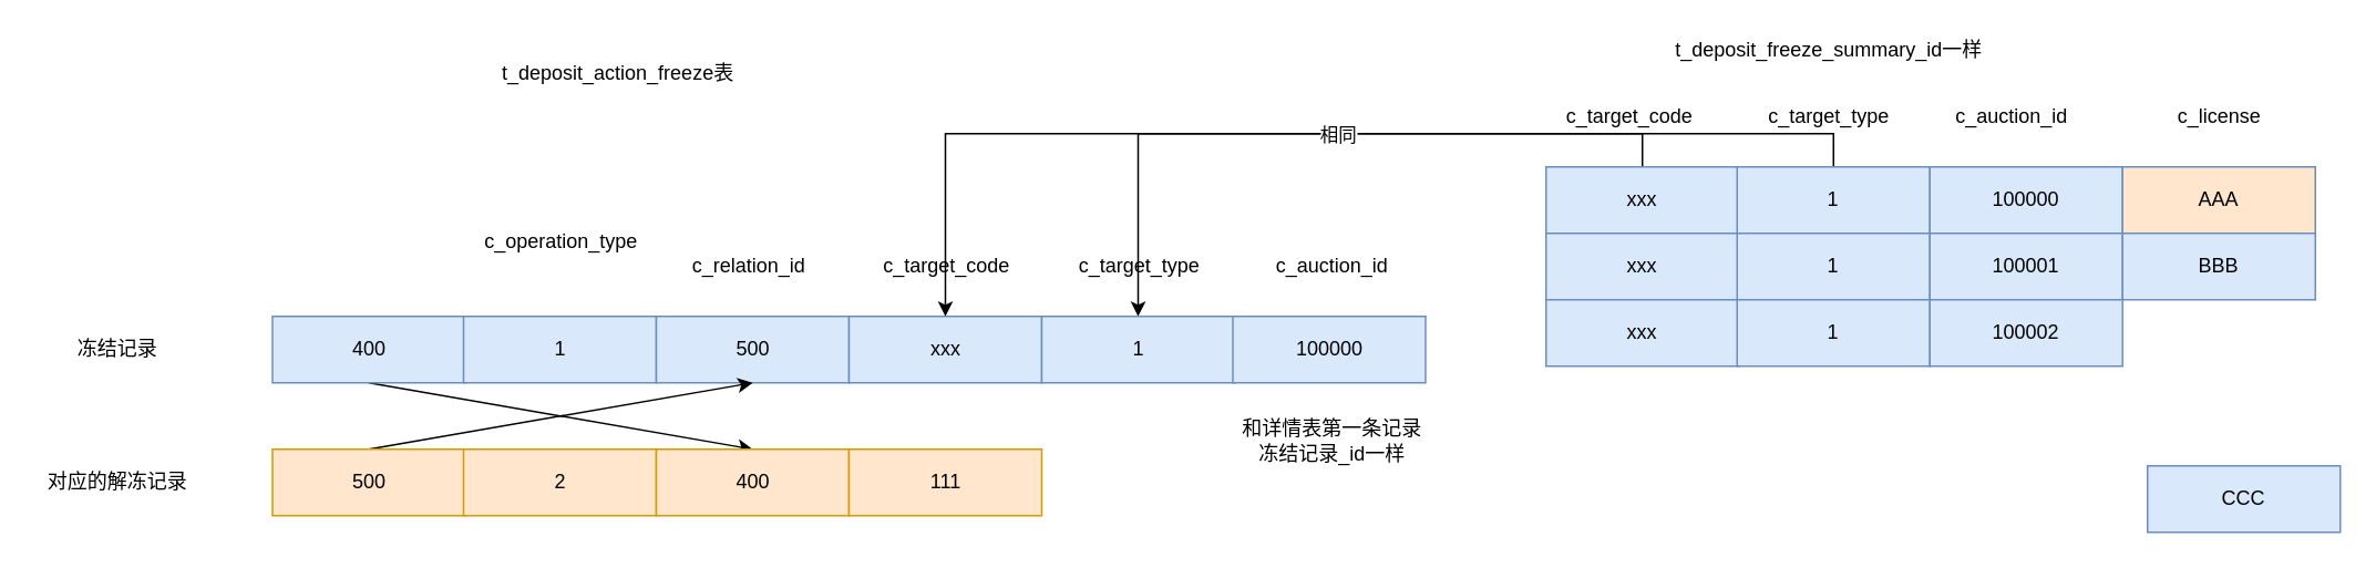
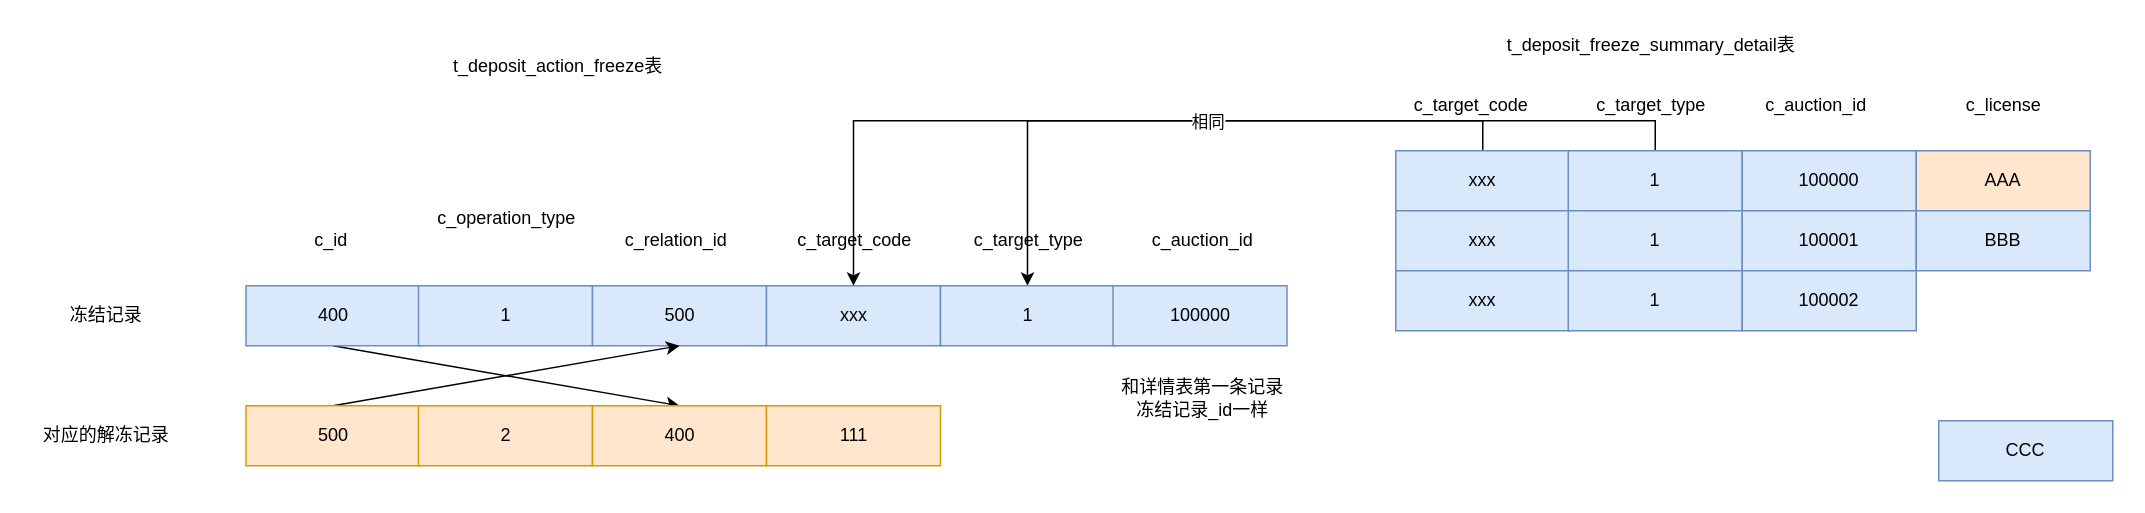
  <mxCell id="0" />
  <mxCell id="1" parent="0" />
+ <mxCell id="2" value="c_id" style="text;html=1;align=center;verticalAlign=middle;resizable=0;points=[];autosize=1;strokeColor=none;fillColor=none;" vertex="1" parent="1"><mxGeometry x="200" y="150" width="40" height="20" as="geometry" /></mxCell>
  <mxCell id="3" value="c_relation_id" style="text;html=1;align=center;verticalAlign=middle;resizable=0;points=[];autosize=1;strokeColor=none;fillColor=none;" vertex="1" parent="1"><mxGeometry x="410" y="150" width="80" height="20" as="geometry" /></mxCell>
  <mxCell id="4" value="&lt;span style=&quot;text-align: left&quot;&gt;c_operation_type&lt;/span&gt;" style="text;html=1;align=center;verticalAlign=middle;resizable=0;points=[];autosize=1;strokeColor=none;fillColor=none;" vertex="1" parent="1"><mxGeometry x="282" y="135" width="110" height="20" as="geometry" /></mxCell>
  <mxCell id="5" value="冻结记录" style="text;html=1;align=center;verticalAlign=middle;resizable=0;points=[];autosize=1;strokeColor=none;fillColor=none;" vertex="1" parent="1"><mxGeometry x="40" y="200" width="60" height="20" as="geometry" /></mxCell>
  <mxCell id="6" value="对应的解冻记录" style="text;html=1;align=center;verticalAlign=middle;resizable=0;points=[];autosize=1;strokeColor=none;fillColor=none;" vertex="1" parent="1"><mxGeometry x="20" y="280" width="100" height="20" as="geometry" /></mxCell>
  <mxCell id="7" style="edgeStyle=none;rounded=0;orthogonalLoop=1;jettySize=auto;html=1;exitX=0.5;exitY=1;exitDx=0;exitDy=0;entryX=0.5;entryY=0;entryDx=0;entryDy=0;" edge="1" parent="1" source="8" target="14"><mxGeometry relative="1" as="geometry" /></mxCell>
  <mxCell id="8" value="400" style="rounded=0;whiteSpace=wrap;html=1;fillColor=#dae8fc;strokeColor=#6c8ebf;" vertex="1" parent="1"><mxGeometry x="163.5" y="190" width="116" height="40" as="geometry" /></mxCell>
  <mxCell id="9" value="1" style="rounded=0;whiteSpace=wrap;html=1;fillColor=#dae8fc;strokeColor=#6c8ebf;" vertex="1" parent="1"><mxGeometry x="278.5" y="190" width="116" height="40" as="geometry" /></mxCell>
  <mxCell id="10" value="500" style="rounded=0;whiteSpace=wrap;html=1;fillColor=#dae8fc;strokeColor=#6c8ebf;" vertex="1" parent="1"><mxGeometry x="394.5" y="190" width="116" height="40" as="geometry" /></mxCell>
  <mxCell id="11" style="rounded=0;orthogonalLoop=1;jettySize=auto;html=1;exitX=0.5;exitY=0;exitDx=0;exitDy=0;entryX=0.5;entryY=1;entryDx=0;entryDy=0;" edge="1" parent="1" source="12" target="10"><mxGeometry relative="1" as="geometry" /></mxCell>
  <mxCell id="12" value="500" style="rounded=0;whiteSpace=wrap;html=1;fillColor=#ffe6cc;strokeColor=#d79b00;" vertex="1" parent="1"><mxGeometry x="163.5" y="270" width="116" height="40" as="geometry" /></mxCell>
  <mxCell id="13" value="2" style="rounded=0;whiteSpace=wrap;html=1;fillColor=#ffe6cc;strokeColor=#d79b00;" vertex="1" parent="1"><mxGeometry x="278.5" y="270" width="116" height="40" as="geometry" /></mxCell>
  <mxCell id="14" value="400" style="rounded=0;whiteSpace=wrap;html=1;fillColor=#ffe6cc;strokeColor=#d79b00;" vertex="1" parent="1"><mxGeometry x="394.5" y="270" width="116" height="40" as="geometry" /></mxCell>
  <mxCell id="15" value="xxx" style="rounded=0;whiteSpace=wrap;html=1;fillColor=#dae8fc;strokeColor=#6c8ebf;" vertex="1" parent="1"><mxGeometry x="510.5" y="190" width="116" height="40" as="geometry" /></mxCell>
  <mxCell id="16" value="111" style="rounded=0;whiteSpace=wrap;html=1;fillColor=#ffe6cc;strokeColor=#d79b00;" vertex="1" parent="1"><mxGeometry x="510.5" y="270" width="116" height="40" as="geometry" /></mxCell>
  <mxCell id="17" value="&lt;span style=&quot;color: rgba(0 , 0 , 0 , 0) ; font-family: monospace ; font-size: 0px&quot;&gt;%3CmxGraphModel%3E%3Croot%3E%3CmxCell%20id%3D%220%22%2F%3E%3CmxCell%20id%3D%221%22%20parent%3D%220%22%2F%3E%3CmxCell%20id%3D%222%22%20value%3D%22c_target_code%22%20style%3D%22text%3Bhtml%3D1%3Balign%3Dcenter%3BverticalAlign%3Dmiddle%3Bresizable%3D0%3Bpoints%3D%5B%5D%3Bautosize%3D1%3BstrokeColor%3Dnone%3BfillColor%3Dnone%3B%22%20vertex%3D%221%22%20parent%3D%221%22%3E%3CmxGeometry%20x%3D%22965%22%20y%3D%22120%22%20width%3D%2290%22%20height%3D%2220%22%20as%3D%22geometry%22%2F%3E%3C%2FmxCell%3E%3C%2Froot%3E%3C%2FmxGraphModel%3E&lt;/span&gt;" style="text;html=1;align=center;verticalAlign=middle;resizable=0;points=[];autosize=1;strokeColor=none;fillColor=none;" vertex="1" parent="1"><mxGeometry x="558.5" y="150" width="20" height="20" as="geometry" /></mxCell>
  <mxCell id="18" style="edgeStyle=orthogonalEdgeStyle;rounded=0;orthogonalLoop=1;jettySize=auto;html=1;exitX=0.5;exitY=0;exitDx=0;exitDy=0;entryX=0.5;entryY=0;entryDx=0;entryDy=0;" edge="1" parent="1" source="19" target="15"><mxGeometry relative="1" as="geometry" /></mxCell>
  <mxCell id="19" value="xxx" style="rounded=0;whiteSpace=wrap;html=1;fillColor=#dae8fc;strokeColor=#6c8ebf;" vertex="1" parent="1"><mxGeometry x="930" y="100" width="116" height="40" as="geometry" /></mxCell>
  <mxCell id="20" style="edgeStyle=orthogonalEdgeStyle;rounded=0;orthogonalLoop=1;jettySize=auto;html=1;exitX=0.5;exitY=0;exitDx=0;exitDy=0;entryX=0.5;entryY=0;entryDx=0;entryDy=0;" edge="1" parent="1" source="22" target="31"><mxGeometry relative="1" as="geometry" /></mxCell>
  <mxCell id="21" value="相同" style="edgeLabel;html=1;align=center;verticalAlign=middle;resizable=0;points=[];" vertex="1" connectable="0" parent="20"><mxGeometry x="0.163" relative="1" as="geometry"><mxPoint as="offset" /></mxGeometry></mxCell>
  <mxCell id="22" value="1" style="rounded=0;whiteSpace=wrap;html=1;fillColor=#dae8fc;strokeColor=#6c8ebf;" vertex="1" parent="1"><mxGeometry x="1045" y="100" width="116" height="40" as="geometry" /></mxCell>
  <mxCell id="23" value="100000" style="rounded=0;whiteSpace=wrap;html=1;fillColor=#dae8fc;strokeColor=#6c8ebf;" vertex="1" parent="1"><mxGeometry x="1161" y="100" width="116" height="40" as="geometry" /></mxCell>
  <mxCell id="24" value="t_deposit_action_freeze表" style="text;whiteSpace=wrap;html=1;" vertex="1" parent="1"><mxGeometry x="300" y="30" width="150" height="30" as="geometry" /></mxCell>
- <mxCell id="25" value="t_deposit_freeze_summary_id一样" style="text;html=1;align=center;verticalAlign=middle;resizable=0;points=[];autosize=1;strokeColor=none;fillColor=none;" vertex="1" parent="1"><mxGeometry x="995" y="20" width="210" height="20" as="geometry" /></mxCell>
+ <mxCell id="25" value="t_deposit_freeze_summary_detail表" style="text;html=1;align=center;verticalAlign=middle;resizable=0;points=[];autosize=1;strokeColor=none;fillColor=none;" vertex="1" parent="1"><mxGeometry x="995" y="20" width="210" height="20" as="geometry" /></mxCell>
  <mxCell id="26" value="c_target_code" style="text;html=1;align=center;verticalAlign=middle;resizable=0;points=[];autosize=1;strokeColor=none;fillColor=none;" vertex="1" parent="1"><mxGeometry x="935" y="60" width="90" height="20" as="geometry" /></mxCell>
  <mxCell id="27" value="c_target_type" style="text;html=1;align=center;verticalAlign=middle;resizable=0;points=[];autosize=1;strokeColor=none;fillColor=none;" vertex="1" parent="1"><mxGeometry x="1055" y="60" width="90" height="20" as="geometry" /></mxCell>
  <mxCell id="28" value="c_auction_id" style="text;html=1;align=center;verticalAlign=middle;resizable=0;points=[];autosize=1;strokeColor=none;fillColor=none;" vertex="1" parent="1"><mxGeometry x="1170" y="60" width="80" height="20" as="geometry" /></mxCell>
  <mxCell id="29" value="AAA" style="rounded=0;whiteSpace=wrap;html=1;fillColor=#ffe6cc;strokeColor=#6c8ebf;" vertex="1" parent="1"><mxGeometry x="1277" y="100" width="116" height="40" as="geometry" /></mxCell>
  <mxCell id="30" value="c_license" style="text;html=1;align=center;verticalAlign=middle;resizable=0;points=[];autosize=1;strokeColor=none;fillColor=none;" vertex="1" parent="1"><mxGeometry x="1300" y="60" width="70" height="20" as="geometry" /></mxCell>
  <mxCell id="31" value="1" style="rounded=0;whiteSpace=wrap;html=1;fillColor=#dae8fc;strokeColor=#6c8ebf;" vertex="1" parent="1"><mxGeometry x="626.5" y="190" width="116" height="40" as="geometry" /></mxCell>
  <mxCell id="32" value="100000" style="rounded=0;whiteSpace=wrap;html=1;fillColor=#dae8fc;strokeColor=#6c8ebf;" vertex="1" parent="1"><mxGeometry x="741.5" y="190" width="116" height="40" as="geometry" /></mxCell>
  <mxCell id="33" value="c_target_code" style="text;html=1;align=center;verticalAlign=middle;resizable=0;points=[];autosize=1;strokeColor=none;fillColor=none;" vertex="1" parent="1"><mxGeometry x="523.5" y="150" width="90" height="20" as="geometry" /></mxCell>
  <mxCell id="34" value="c_target_type" style="text;html=1;align=center;verticalAlign=middle;resizable=0;points=[];autosize=1;strokeColor=none;fillColor=none;" vertex="1" parent="1"><mxGeometry x="639.5" y="150" width="90" height="20" as="geometry" /></mxCell>
  <mxCell id="35" value="c_auction_id&lt;br&gt;" style="text;html=1;align=center;verticalAlign=middle;resizable=0;points=[];autosize=1;strokeColor=none;fillColor=none;" vertex="1" parent="1"><mxGeometry x="760.5" y="150" width="80" height="20" as="geometry" /></mxCell>
  <mxCell id="36" value="xxx" style="rounded=0;whiteSpace=wrap;html=1;fillColor=#dae8fc;strokeColor=#6c8ebf;" vertex="1" parent="1"><mxGeometry x="930" y="140" width="116" height="40" as="geometry" /></mxCell>
  <mxCell id="37" value="1" style="rounded=0;whiteSpace=wrap;html=1;fillColor=#dae8fc;strokeColor=#6c8ebf;" vertex="1" parent="1"><mxGeometry x="1045" y="140" width="116" height="40" as="geometry" /></mxCell>
  <mxCell id="38" value="100001" style="rounded=0;whiteSpace=wrap;html=1;fillColor=#dae8fc;strokeColor=#6c8ebf;" vertex="1" parent="1"><mxGeometry x="1161" y="140" width="116" height="40" as="geometry" /></mxCell>
  <mxCell id="39" value="BBB" style="rounded=0;whiteSpace=wrap;html=1;fillColor=#dae8fc;strokeColor=#6c8ebf;" vertex="1" parent="1"><mxGeometry x="1277" y="140" width="116" height="40" as="geometry" /></mxCell>
  <mxCell id="40" value="xxx" style="rounded=0;whiteSpace=wrap;html=1;fillColor=#dae8fc;strokeColor=#6c8ebf;" vertex="1" parent="1"><mxGeometry x="930" y="180" width="116" height="40" as="geometry" /></mxCell>
  <mxCell id="41" value="1" style="rounded=0;whiteSpace=wrap;html=1;fillColor=#dae8fc;strokeColor=#6c8ebf;" vertex="1" parent="1"><mxGeometry x="1045" y="180" width="116" height="40" as="geometry" /></mxCell>
  <mxCell id="42" value="100002" style="rounded=0;whiteSpace=wrap;html=1;fillColor=#dae8fc;strokeColor=#6c8ebf;" vertex="1" parent="1"><mxGeometry x="1161" y="180" width="116" height="40" as="geometry" /></mxCell>
  <mxCell id="43" value="CCC" style="rounded=0;whiteSpace=wrap;html=1;fillColor=#dae8fc;strokeColor=#6c8ebf;" vertex="1" parent="1"><mxGeometry x="1292" y="280" width="116" height="40" as="geometry" /></mxCell>
  <mxCell id="44" value="&lt;span&gt;和详情表第一条记录&lt;br&gt;冻结记录_id一样&lt;/span&gt;" style="text;html=1;align=center;verticalAlign=middle;resizable=0;points=[];autosize=1;strokeColor=none;fillColor=none;" vertex="1" parent="1"><mxGeometry x="740.5" y="250" width="120" height="30" as="geometry" /></mxCell>
